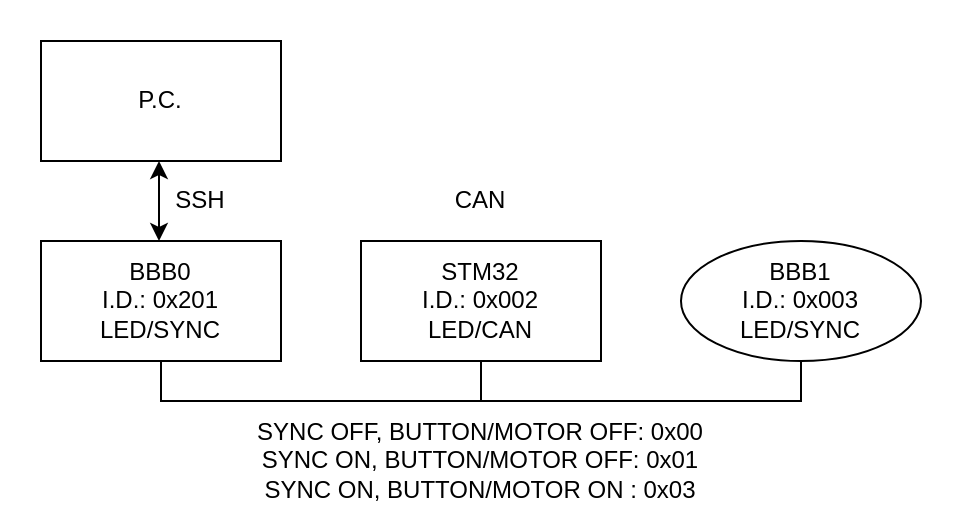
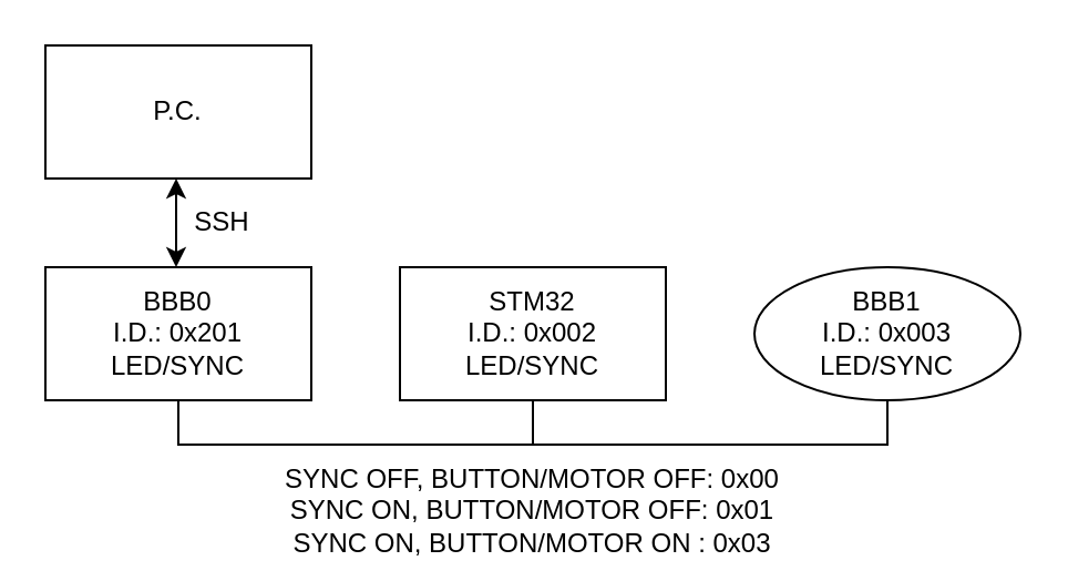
  <mxCell id="0" />
  <mxCell id="1" parent="0" />
  <mxCell id="2" value="P.C." style="rounded=0;whiteSpace=wrap;html=1;" parent="1" vertex="1"><mxGeometry x="20" y="20" width="120" height="60" as="geometry" /></mxCell>
  <mxCell id="3" value="SSH" style="text;html=1;strokeColor=none;fillColor=none;align=center;verticalAlign=middle;whiteSpace=wrap;rounded=0;" parent="1" vertex="1"><mxGeometry x="80" y="90" width="40" height="20" as="geometry" /></mxCell>
  <mxCell id="4" value="&lt;div&gt;BBB0&lt;/div&gt;&lt;div&gt;I.D.: 0x201&lt;/div&gt;&lt;div&gt;LED/SYNC&lt;/div&gt;" style="rounded=0;whiteSpace=wrap;html=1;" parent="1" vertex="1"><mxGeometry x="20" y="120" width="120" height="60" as="geometry" /></mxCell>
- <mxCell id="5" value="&lt;div&gt;STM32&lt;br&gt;&lt;/div&gt;&lt;div&gt;I.D.: 0x002&lt;/div&gt;&lt;div&gt;LED/CAN&lt;/div&gt;" style="rounded=0;whiteSpace=wrap;html=1;" parent="1" vertex="1"><mxGeometry x="180" y="120" width="120" height="60" as="geometry" /></mxCell>
+ <mxCell id="5" value="&lt;div&gt;STM32&lt;br&gt;&lt;/div&gt;&lt;div&gt;I.D.: 0x002&lt;/div&gt;&lt;div&gt;LED/SYNC&lt;/div&gt;" style="rounded=0;whiteSpace=wrap;html=1;" parent="1" vertex="1"><mxGeometry x="180" y="120" width="120" height="60" as="geometry" /></mxCell>
  <mxCell id="6" value="&lt;div&gt;BBB1&lt;br&gt;&lt;/div&gt;&lt;div&gt;I.D.: 0x003&lt;/div&gt;LED/SYNC" style="ellipse;whiteSpace=wrap;html=1;" parent="1" vertex="1"><mxGeometry x="340" y="120" width="120" height="60" as="geometry" /></mxCell>
- <mxCell id="7" value="&lt;div&gt;CAN&lt;/div&gt;" style="text;html=1;strokeColor=none;fillColor=none;align=center;verticalAlign=middle;whiteSpace=wrap;rounded=0;" parent="1" vertex="1"><mxGeometry x="220" y="90" width="40" height="20" as="geometry" /></mxCell>
  <mxCell id="8" value="" style="shape=partialRectangle;whiteSpace=wrap;html=1;bottom=1;right=1;left=1;top=0;fillColor=none;routingCenterX=-0.5;" parent="1" vertex="1"><mxGeometry x="80" y="180" width="160" height="20" as="geometry" /></mxCell>
  <mxCell id="9" value="" style="shape=partialRectangle;whiteSpace=wrap;html=1;bottom=1;right=1;left=1;top=0;fillColor=none;routingCenterX=-0.5;" parent="1" vertex="1"><mxGeometry x="240" y="180" width="160" height="20" as="geometry" /></mxCell>
  <mxCell id="10" value="" style="endArrow=classic;startArrow=classic;html=1;" parent="1" edge="1"><mxGeometry width="50" height="50" relative="1" as="geometry"><mxPoint x="79" y="120" as="sourcePoint" /><mxPoint x="79" y="80" as="targetPoint" /></mxGeometry></mxCell>
  <mxCell id="11" value="&lt;div&gt;SYNC OFF, BUTTON/MOTOR OFF: 0x00&lt;br&gt;&lt;/div&gt;&lt;div&gt;SYNC ON, BUTTON/MOTOR OFF: 0x01&lt;/div&gt;&lt;div&gt;SYNC ON, BUTTON/MOTOR ON : 0x03&lt;br&gt;&lt;/div&gt;" style="text;html=1;strokeColor=none;fillColor=none;align=center;verticalAlign=middle;whiteSpace=wrap;rounded=0;" vertex="1" parent="1"><mxGeometry x="125" y="220" width="230" height="20" as="geometry" /></mxCell>
